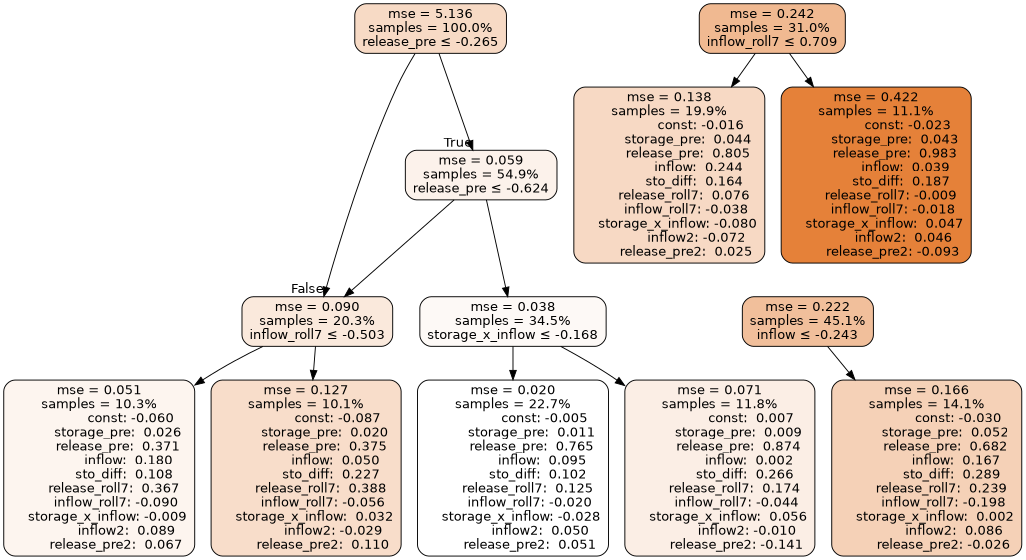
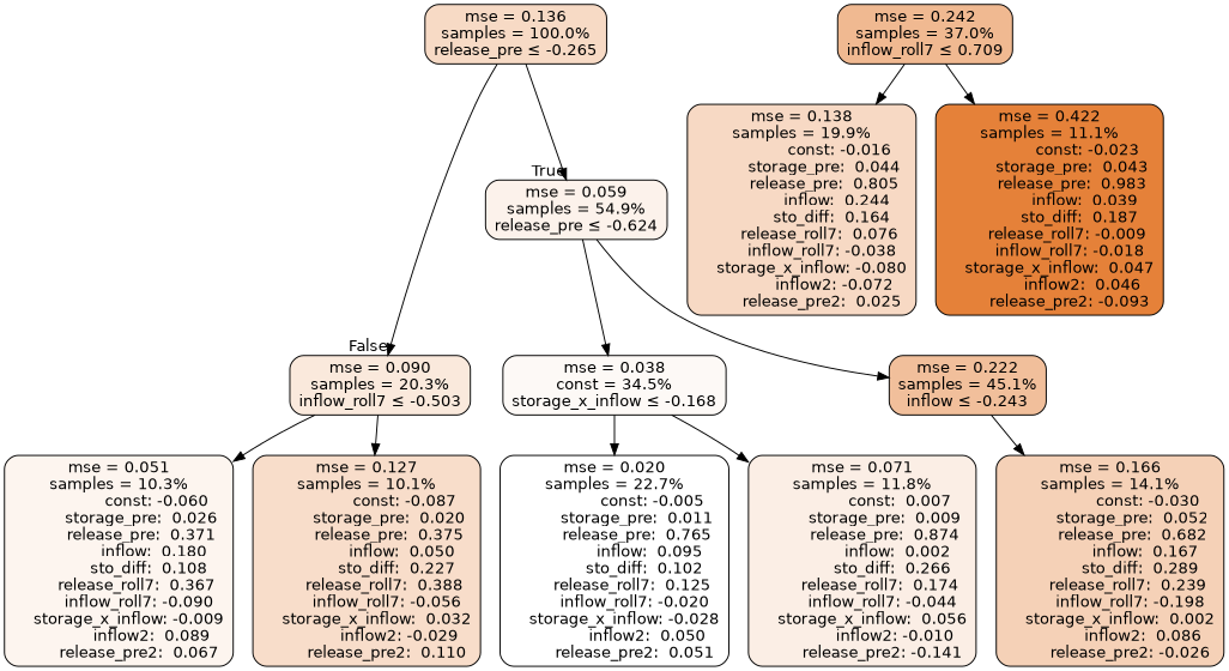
  digraph {
    node [color=black fontname=helvetica shape=rectangle style="filled, rounded"]
    edge [fontname=helvetica]
-   n1 [fillcolor="#f7dac5" label="mse = 5.136\nsamples = 100.0%\nrelease_pre &le; -0.265"]
+   n1 [fillcolor="#f7dac5" label="mse = 0.136\nsamples = 100.0%\nrelease_pre &le; -0.265"]
    n2 [fillcolor="#fcf2eb" label="mse = 0.059\nsamples = 54.9%\nrelease_pre &le; -0.624"]
    n3 [fillcolor="#fae9dc" label="mse = 0.090\nsamples = 20.3%\ninflow_roll7 &le; -0.503"]
-   n4 [fillcolor="#fdf9f6" label="mse = 0.038\nsamples = 34.5%\nstorage_x_inflow &le; -0.168"]
+   n4 [fillcolor="#fdf9f6" label="mse = 0.038\nconst = 34.5%\nstorage_x_inflow &le; -0.168"]
    n5 [fillcolor="#f1bf9b" label="mse = 0.222\nsamples = 45.1%\ninflow &le; -0.243"]
    n6 [fillcolor="#f5d1b7" label="mse = 0.166\nsamples = 14.1%\n               const: -0.030\n         storage_pre:  0.052\n         release_pre:  0.682\n              inflow:  0.167\n            sto_diff:  0.289\n       release_roll7:  0.239\n        inflow_roll7: -0.198\n    storage_x_inflow:  0.002\n             inflow2:  0.086\n        release_pre2: -0.026"]
    n7 [fillcolor="#fdf5ef" label="mse = 0.051\nsamples = 10.3%\n               const: -0.060\n         storage_pre:  0.026\n         release_pre:  0.371\n              inflow:  0.180\n            sto_diff:  0.108\n       release_roll7:  0.367\n        inflow_roll7: -0.090\n    storage_x_inflow: -0.009\n             inflow2:  0.089\n        release_pre2:  0.067"]
    n8 [fillcolor="#f8ddca" label="mse = 0.127\nsamples = 10.1%\n               const: -0.087\n         storage_pre:  0.020\n         release_pre:  0.375\n              inflow:  0.050\n            sto_diff:  0.227\n       release_roll7:  0.388\n        inflow_roll7: -0.056\n    storage_x_inflow:  0.032\n             inflow2: -0.029\n        release_pre2:  0.110"]
    n9 [fillcolor="#ffffff" label="mse = 0.020\nsamples = 22.7%\n               const: -0.005\n         storage_pre:  0.011\n         release_pre:  0.765\n              inflow:  0.095\n            sto_diff:  0.102\n       release_roll7:  0.125\n        inflow_roll7: -0.020\n    storage_x_inflow: -0.028\n             inflow2:  0.050\n        release_pre2:  0.051"]
    n10 [fillcolor="#fbeee5" label="mse = 0.071\nsamples = 11.8%\n               const:  0.007\n         storage_pre:  0.009\n         release_pre:  0.874\n              inflow:  0.002\n            sto_diff:  0.266\n       release_roll7:  0.174\n        inflow_roll7: -0.044\n    storage_x_inflow:  0.056\n             inflow2: -0.010\n        release_pre2: -0.141"]
-   n11 [fillcolor="#f0b991" label="mse = 0.242\nsamples = 31.0%\ninflow_roll7 &le; 0.709"]
+   n11 [fillcolor="#f0b991" label="mse = 0.242\nsamples = 37.0%\ninflow_roll7 &le; 0.709"]
    n12 [fillcolor="#f7d9c4" label="mse = 0.138\nsamples = 19.9%\n               const: -0.016\n         storage_pre:  0.044\n         release_pre:  0.805\n              inflow:  0.244\n            sto_diff:  0.164\n       release_roll7:  0.076\n        inflow_roll7: -0.038\n    storage_x_inflow: -0.080\n             inflow2: -0.072\n        release_pre2:  0.025"]
    n13 [fillcolor="#e58139" label="mse = 0.422\nsamples = 11.1%\n               const: -0.023\n         storage_pre:  0.043\n         release_pre:  0.983\n              inflow:  0.039\n            sto_diff:  0.187\n       release_roll7: -0.009\n        inflow_roll7: -0.018\n    storage_x_inflow:  0.047\n             inflow2:  0.046\n        release_pre2: -0.093"]
    n1 -> n2 [headlabel=True labelangle=45 labeldistance=2.5]
    n1 -> n3 [headlabel=False labelangle=-45 labeldistance=2.5]
-   n2 -> n3
+   n2 -> n5
    n2 -> n4
    n3 -> n7
    n3 -> n8
    n4 -> n9
    n4 -> n10
    n5 -> n6
    n11 -> n12
    n11 -> n13
  }
